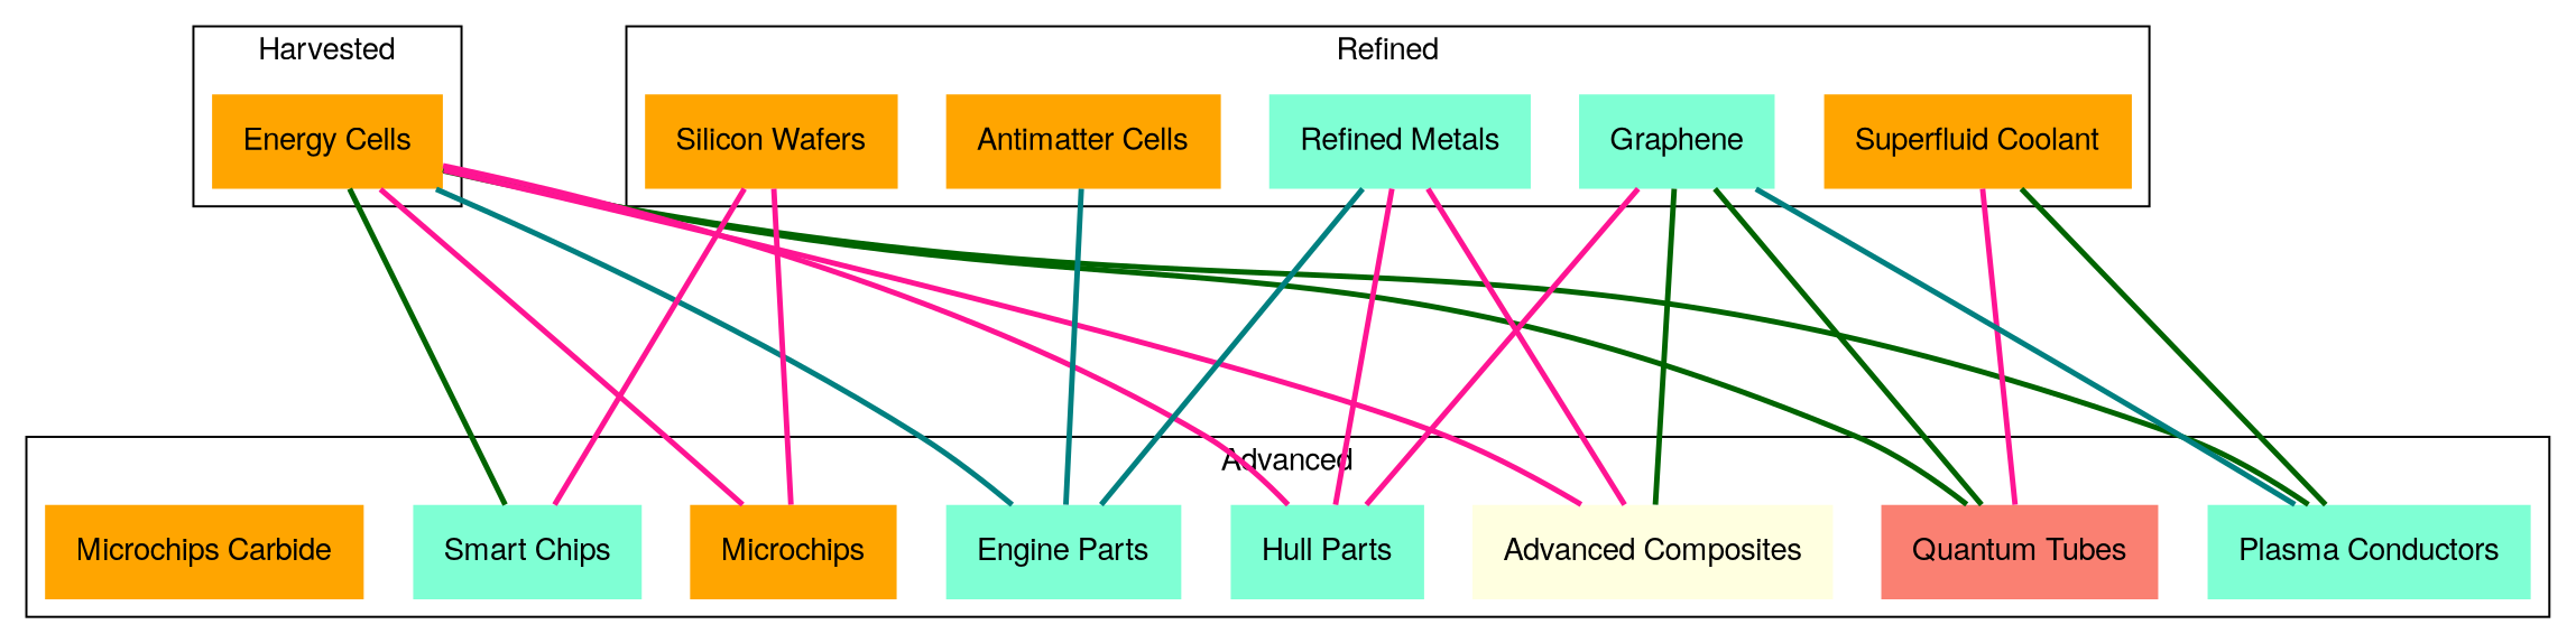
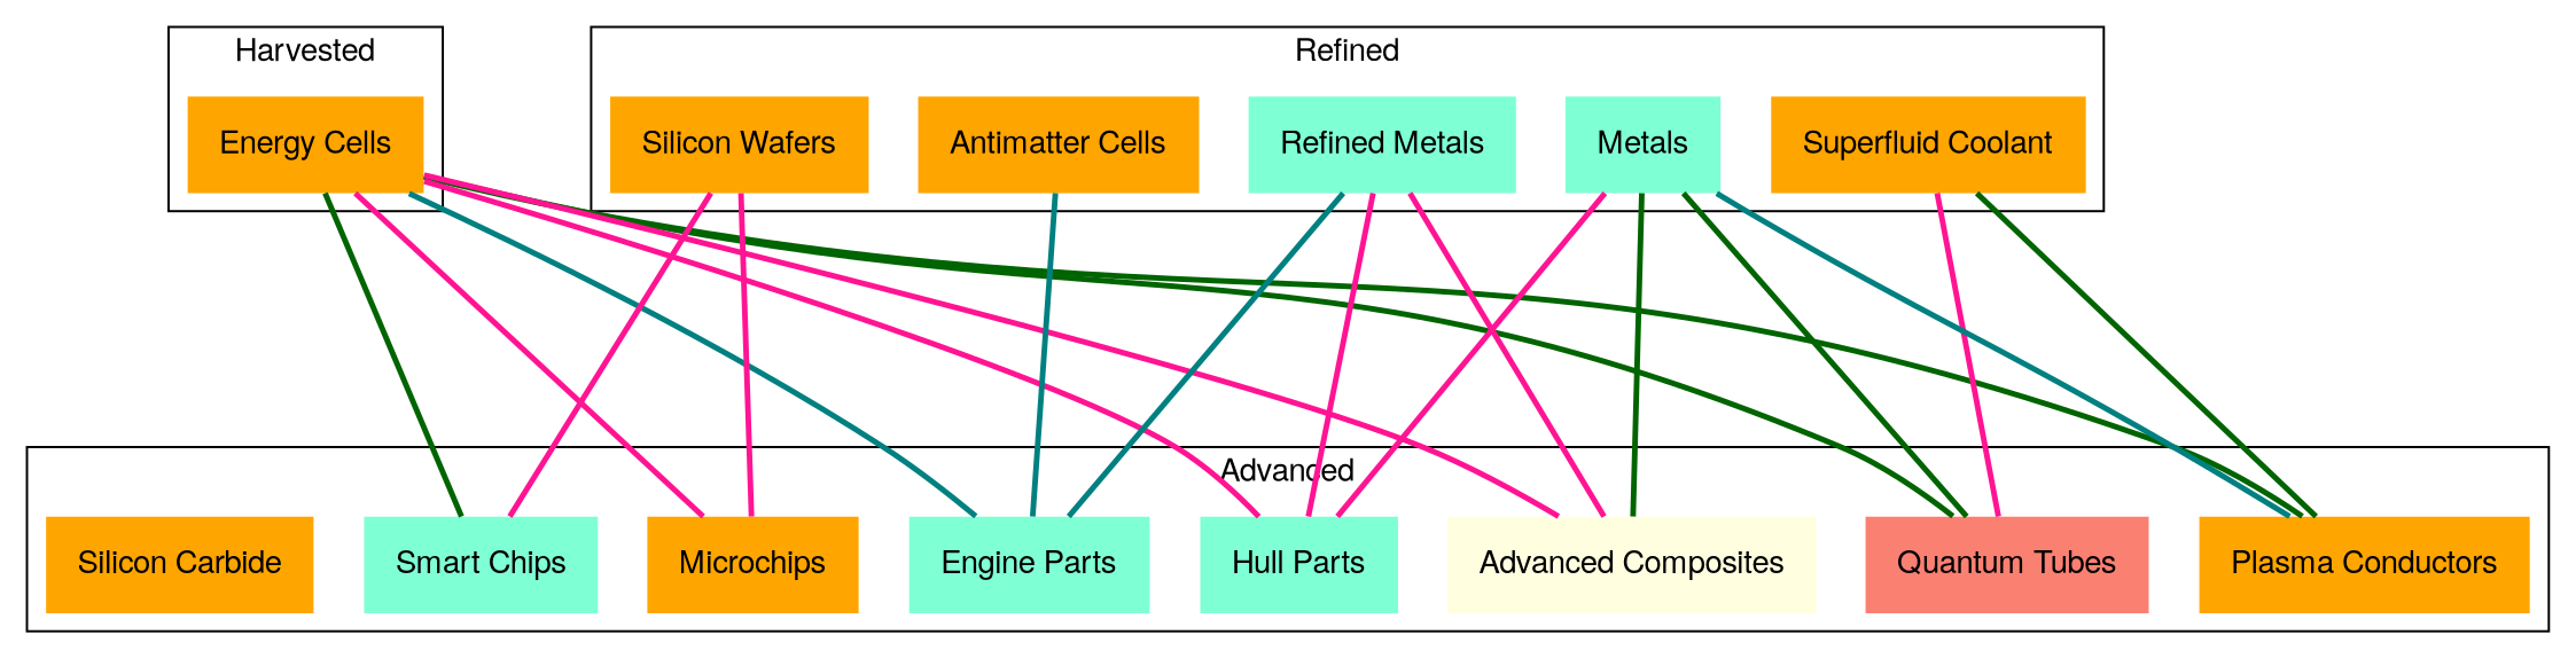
  graph {
    compound=true
    fontname="Helvetica,Arial,sans-serif"
    nodesep=0.3
    ranksep=2
    node [color=darkgreen colour=lightsteelblue2 fillcolor=orange fontname="Helvetica,Arial,sans-serif" margin=0.2 penwidth=0 shape=box style=filled]
    edge [color=deeppink constraint=true fontname="Helvetica,Arial,sans-serif" penwidth=2.5]
    "Energy Cells" [color=brown]
    "Superfluid Coolant"
-   Graphene [fillcolor=aquamarine]
+   Graphene [fillcolor=aquamarine label=Metals]
    "Refined Metals" [color=brown fillcolor=aquamarine]
    "Antimatter Cells" [color=brown]
    "Silicon Wafers" [color=brown]
-   "Plasma Conductors" [fillcolor=aquamarine]
+   "Plasma Conductors"
    "Quantum Tubes" [fillcolor=salmon]
    "Advanced Composites" [fillcolor=lightyellow]
    "Hull Parts" [fillcolor=aquamarine]
    "Engine Parts" [color=brown fillcolor=aquamarine]
    Microchips
    "Smart Chips" [color=brown fillcolor=aquamarine]
-   "Silicon Carbide" [label="Microchips Carbide"]
+   "Silicon Carbide"
    subgraph sub_1 {
      cluster=true
      label=Harvested
      "Energy Cells"
    }
    subgraph sub_2 {
      cluster=true
      label=Refined
      "Superfluid Coolant"
      Graphene
      "Refined Metals"
      "Antimatter Cells"
      "Silicon Wafers"
    }
    subgraph sub_3 {
      cluster=true
      label=Advanced
      "Plasma Conductors"
      "Quantum Tubes"
      "Advanced Composites"
      "Hull Parts"
      "Engine Parts"
      Microchips
      "Smart Chips"
      "Silicon Carbide"
    }
    "Energy Cells" -- "Plasma Conductors" [color=darkgreen constraint=false]
    "Energy Cells" -- "Quantum Tubes" [color=darkgreen constraint=false]
    "Energy Cells" -- "Advanced Composites" [constraint=false]
    "Energy Cells" -- "Hull Parts" [constraint=false]
    "Energy Cells" -- "Engine Parts" [color=teal constraint=false]
    "Energy Cells" -- Microchips [constraint=false]
    "Energy Cells" -- "Smart Chips" [color=darkgreen constraint=false]
    "Superfluid Coolant" -- "Plasma Conductors" [color=darkgreen]
    "Superfluid Coolant" -- "Quantum Tubes"
    Graphene -- "Plasma Conductors" [color=teal]
    Graphene -- "Quantum Tubes" [color=darkgreen]
    Graphene -- "Advanced Composites" [color=darkgreen]
    Graphene -- "Hull Parts"
    "Refined Metals" -- "Advanced Composites"
    "Refined Metals" -- "Hull Parts"
    "Refined Metals" -- "Engine Parts" [color=teal]
    "Antimatter Cells" -- "Engine Parts" [color=teal]
    "Silicon Wafers" -- Microchips
    "Silicon Wafers" -- "Smart Chips"
  }
